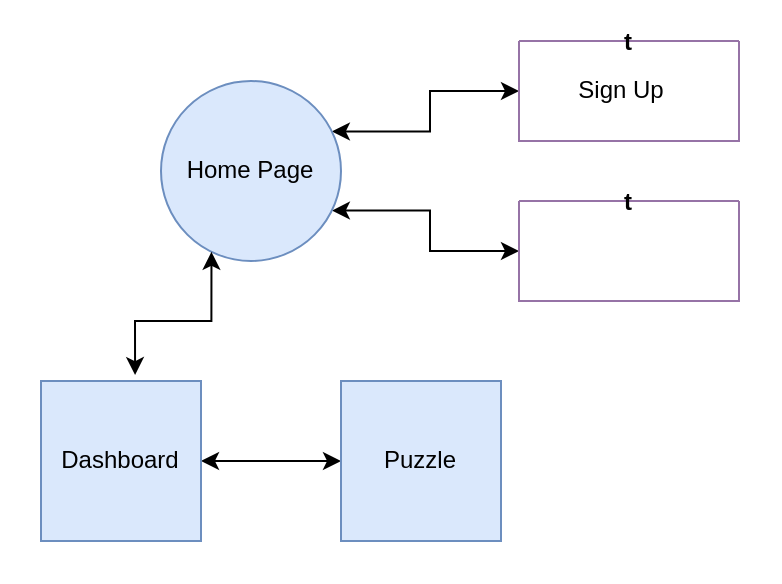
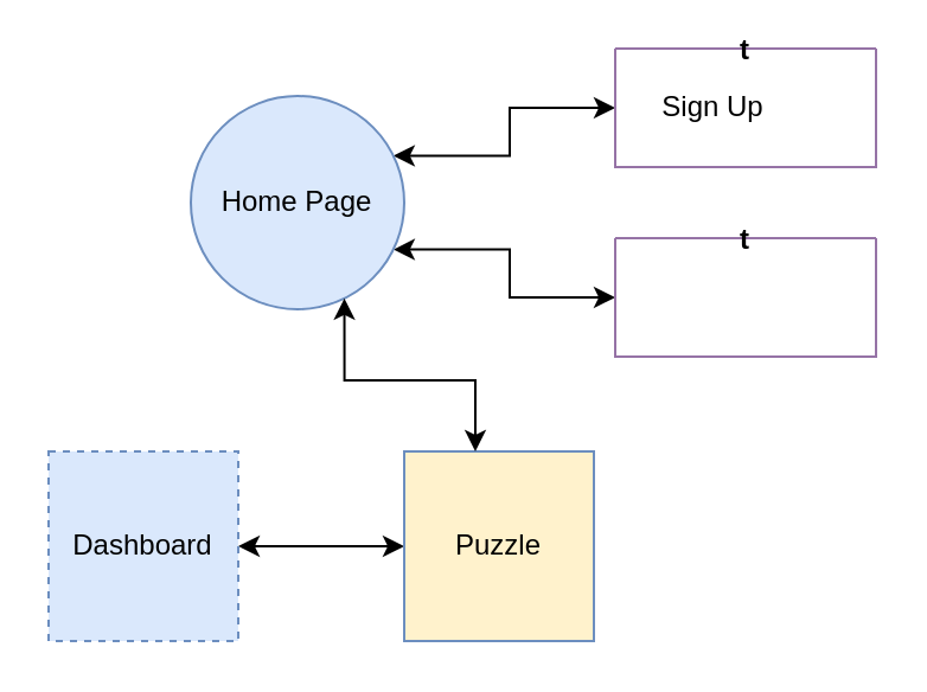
  <mxCell id="0" />
  <mxCell id="1" parent="0" />
  <mxCell id="2" style="edgeStyle=orthogonalEdgeStyle;rounded=0;orthogonalLoop=1;jettySize=auto;html=1;entryX=0;entryY=0.5;entryDx=0;entryDy=0;startArrow=classic;startFill=1;exitX=1;exitY=0.25;exitDx=0;exitDy=0;" edge="1" parent="1" source="4" target="5"><mxGeometry relative="1" as="geometry"><mxPoint x="170" y="85" as="sourcePoint" /></mxGeometry></mxCell>
  <mxCell id="3" style="edgeStyle=orthogonalEdgeStyle;rounded=0;orthogonalLoop=1;jettySize=auto;html=1;exitX=1;exitY=0.75;exitDx=0;exitDy=0;entryX=0;entryY=0.5;entryDx=0;entryDy=0;startArrow=classic;startFill=1;" edge="1" parent="1" source="4" target="7"><mxGeometry relative="1" as="geometry" /></mxCell>
  <mxCell id="4" value="Home Page" style="ellipse;whiteSpace=wrap;html=1;aspect=fixed;fillColor=#dae8fc;strokeColor=#6c8ebf;" vertex="1" parent="1"><mxGeometry x="80" y="40" width="90" height="90" as="geometry" /></mxCell>
  <mxCell id="5" value="t" style="swimlane;startSize=0;fillColor=#e1d5e7;strokeColor=#9673a6;" vertex="1" parent="1"><mxGeometry x="259" y="20" width="110" height="50" as="geometry" /></mxCell>
- <mxCell id="6" value="Sign Up" style="text;html=1;align=center;verticalAlign=middle;resizable=0;points=[];autosize=1;" vertex="1" parent="5"><mxGeometry x="16" y="10" width="70" height="30" as="geometry" /></mxCell>
+ <mxCell id="6" value="Sign Up" style="text;html=1;align=center;verticalAlign=middle;resizable=0;points=[];autosize=1;" vertex="1" parent="5"><mxGeometry x="6" y="10" width="70" height="30" as="geometry" /></mxCell>
  <mxCell id="7" value="t" style="swimlane;startSize=0;fillColor=#e1d5e7;strokeColor=#9673a6;" vertex="1" parent="1"><mxGeometry x="259" y="100" width="110" height="50" as="geometry" /></mxCell>
  <mxCell id="8" style="edgeStyle=orthogonalEdgeStyle;rounded=0;orthogonalLoop=1;jettySize=auto;html=1;exitX=1;exitY=0.5;exitDx=0;exitDy=0;entryX=0;entryY=0.5;entryDx=0;entryDy=0;startArrow=classic;startFill=1;" edge="1" parent="1" source="9" target="10"><mxGeometry relative="1" as="geometry" /></mxCell>
- <mxCell id="9" value="Dashboard" style="whiteSpace=wrap;html=1;aspect=fixed;fillColor=#dae8fc;strokeColor=#6c8ebf;" vertex="1" parent="1"><mxGeometry x="20" y="190" width="80" height="80" as="geometry" /></mxCell>
- <mxCell id="10" value="Puzzle" style="whiteSpace=wrap;html=1;aspect=fixed;fillColor=#dae8fc;strokeColor=#6c8ebf;" vertex="1" parent="1"><mxGeometry x="170" y="190" width="80" height="80" as="geometry" /></mxCell>
- <mxCell id="11" style="edgeStyle=orthogonalEdgeStyle;rounded=0;orthogonalLoop=1;jettySize=auto;html=1;entryX=0.588;entryY=-0.037;entryDx=0;entryDy=0;entryPerimeter=0;startArrow=classic;startFill=1;exitX=0.25;exitY=1;exitDx=0;exitDy=0;" edge="1" parent="1" source="4" target="9"><mxGeometry relative="1" as="geometry" /></mxCell>
+ <mxCell id="9" value="Dashboard" style="whiteSpace=wrap;html=1;aspect=fixed;fillColor=#dae8fc;strokeColor=#6c8ebf;dashed=1;" vertex="1" parent="1"><mxGeometry x="20" y="190" width="80" height="80" as="geometry" /></mxCell>
+ <mxCell id="10" value="Puzzle" style="whiteSpace=wrap;html=1;aspect=fixed;fillColor=#fff2cc;strokeColor=#6c8ebf;" vertex="1" parent="1"><mxGeometry x="170" y="190" width="80" height="80" as="geometry" /></mxCell>
+ <mxCell id="12" style="edgeStyle=orthogonalEdgeStyle;rounded=0;orthogonalLoop=1;jettySize=auto;html=1;exitX=0.75;exitY=1;exitDx=0;exitDy=0;entryX=0.375;entryY=0;entryDx=0;entryDy=0;entryPerimeter=0;startArrow=classic;startFill=1;" edge="1" parent="1" source="4" target="10"><mxGeometry relative="1" as="geometry" /></mxCell>
